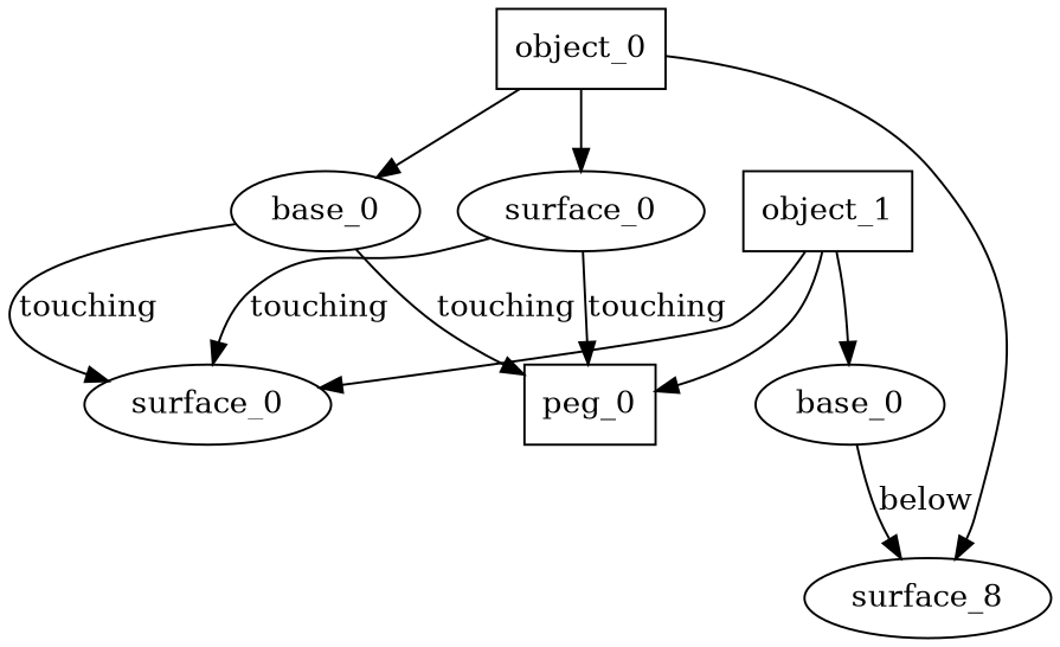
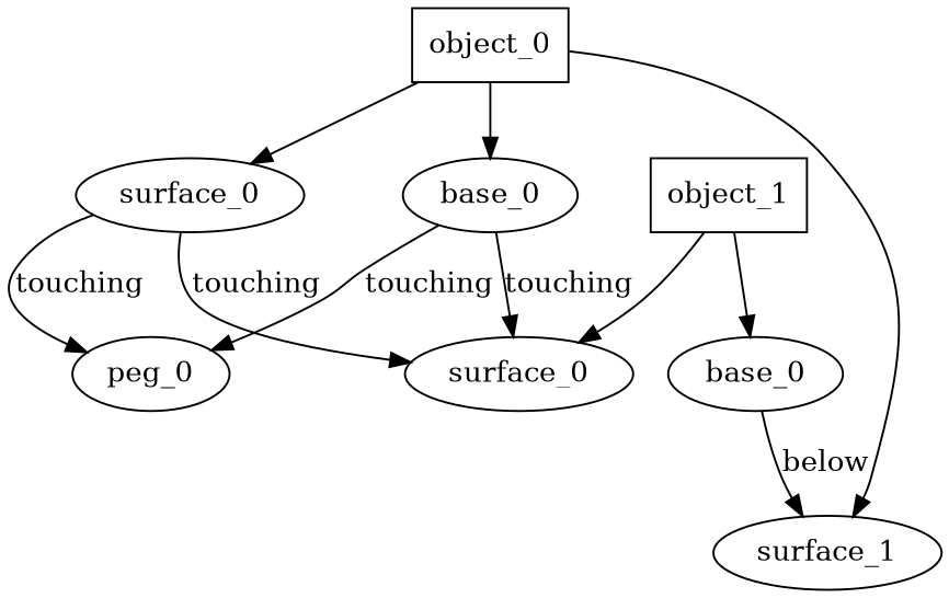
  digraph {
    n1 [label=object_0 shape=box]
    n2 [label=base_0]
    n3 [label=surface_0]
-   n4 [label=surface_8]
-   n5 [label=peg_0 shape=box]
+   n4 [label=surface_1]
+   n5 [label=peg_0]
    n6 [label=surface_0]
    n7 [label=object_1 shape=box]
    n8 [label=base_0]
    n1 -> n2
    n1 -> n3
    n1 -> n4
    n2 -> n5 [label=touching]
    n2 -> n6 [label=touching]
    n3 -> n5 [label=touching]
    n3 -> n6 [label=touching]
-   n7 -> n5
    n7 -> n6
    n7 -> n8
    n8 -> n4 [label=below]
  }
